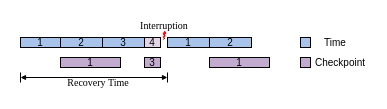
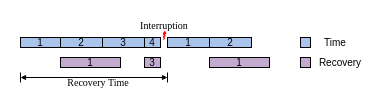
  <mxCell id="0" />
  <mxCell id="1" parent="0" />
  <mxCell id="2" value="&lt;p style=&quot;line-height: 100%; font-size: 10px;&quot;&gt;&lt;font style=&quot;font-size: 10px;&quot;&gt;1&lt;/font&gt;&lt;/p&gt;" style="whiteSpace=wrap;html=1;fillColor=#A9C4EB;fontSize=10;" vertex="1" parent="1"><mxGeometry x="20" y="37" width="40" height="10" as="geometry" /></mxCell>
  <mxCell id="3" value="&lt;p style=&quot;line-height: 100%; font-size: 10px;&quot;&gt;&lt;font style=&quot;font-size: 10px;&quot;&gt;2&lt;/font&gt;&lt;/p&gt;" style="whiteSpace=wrap;html=1;fillColor=#A9C4EB;fontSize=10;" vertex="1" parent="1"><mxGeometry x="60" y="37" width="42" height="10" as="geometry" /></mxCell>
  <mxCell id="4" value="&lt;p style=&quot;line-height: 100%; font-size: 10px;&quot;&gt;&lt;font style=&quot;font-size: 10px;&quot;&gt;3&lt;/font&gt;&lt;/p&gt;" style="whiteSpace=wrap;html=1;fillColor=#A9C4EB;fontSize=10;" vertex="1" parent="1"><mxGeometry x="102" y="37" width="42" height="10" as="geometry" /></mxCell>
  <mxCell id="5" value="1" style="whiteSpace=wrap;html=1;fillColor=#C3ABD0;fontSize=10;" vertex="1" parent="1"><mxGeometry x="60" y="57" width="60" height="10" as="geometry" /></mxCell>
  <mxCell id="6" value="" style="verticalLabelPosition=bottom;verticalAlign=top;html=1;shape=mxgraph.basic.flash;fillColor=#FF0000;strokeColor=none;" vertex="1" parent="1"><mxGeometry x="162" y="30" width="4" height="10" as="geometry" /></mxCell>
  <mxCell id="7" value="&lt;font style=&quot;font-size: 10px;&quot; face=&quot;Times New Roman&quot;&gt;Interruption&lt;/font&gt;" style="text;html=1;align=center;verticalAlign=middle;whiteSpace=wrap;rounded=0;" vertex="1" parent="1"><mxGeometry x="134" y="20" width="60" height="10" as="geometry" /></mxCell>
- <mxCell id="8" value="&lt;p style=&quot;line-height: 100%; font-size: 10px;&quot;&gt;&lt;font style=&quot;font-size: 10px;&quot;&gt;4&lt;/font&gt;&lt;/p&gt;" style="whiteSpace=wrap;html=1;fillColor=#e1d5e7;fontSize=10;" vertex="1" parent="1"><mxGeometry x="144" y="37" width="16" height="10" as="geometry" /></mxCell>
+ <mxCell id="8" value="&lt;p style=&quot;line-height: 100%; font-size: 10px;&quot;&gt;&lt;font style=&quot;font-size: 10px;&quot;&gt;4&lt;/font&gt;&lt;/p&gt;" style="whiteSpace=wrap;html=1;fillColor=#A9C4EB;fontSize=10;" vertex="1" parent="1"><mxGeometry x="144" y="37" width="16" height="10" as="geometry" /></mxCell>
  <mxCell id="9" value="&lt;p style=&quot;line-height: 100%;&quot;&gt;1&lt;/p&gt;" style="whiteSpace=wrap;html=1;fillColor=#A9C4EB;fontSize=10;verticalAlign=middle;" vertex="1" parent="1"><mxGeometry x="167" y="37" width="42" height="10" as="geometry" /></mxCell>
  <mxCell id="10" value="&lt;p style=&quot;line-height: 100%; font-size: 10px;&quot;&gt;2&lt;/p&gt;" style="whiteSpace=wrap;html=1;fillColor=#A9C4EB;fontSize=10;" vertex="1" parent="1"><mxGeometry x="209" y="37" width="42" height="10" as="geometry" /></mxCell>
  <mxCell id="11" value="3" style="whiteSpace=wrap;html=1;fillColor=#C3ABD0;fontSize=10;" vertex="1" parent="1"><mxGeometry x="144" y="57" width="16" height="10" as="geometry" /></mxCell>
  <mxCell id="12" value="1" style="whiteSpace=wrap;html=1;fillColor=#C3ABD0;fontSize=10;" vertex="1" parent="1"><mxGeometry x="209" y="57" width="60" height="10" as="geometry" /></mxCell>
  <mxCell id="13" value="" style="whiteSpace=wrap;html=1;aspect=fixed;fillColor=#A9C4EB;" vertex="1" parent="1"><mxGeometry x="300" y="37" width="10" height="10" as="geometry" /></mxCell>
  <mxCell id="14" value="&lt;font style=&quot;font-size: 10px;&quot;&gt;Time&lt;/font&gt;" style="text;html=1;align=center;verticalAlign=middle;whiteSpace=wrap;rounded=0;" vertex="1" parent="1"><mxGeometry x="310" y="37" width="50" height="10" as="geometry" /></mxCell>
  <mxCell id="15" value="" style="whiteSpace=wrap;html=1;aspect=fixed;fillColor=#C3ABD0;" vertex="1" parent="1"><mxGeometry x="300" y="57" width="10" height="10" as="geometry" /></mxCell>
- <mxCell id="16" value="&lt;font style=&quot;font-size: 10px;&quot;&gt;Checkpoint&lt;/font&gt;" style="text;html=1;align=center;verticalAlign=middle;whiteSpace=wrap;rounded=0;" vertex="1" parent="1"><mxGeometry x="315" y="57" width="50" height="10" as="geometry" /></mxCell>
+ <mxCell id="16" value="&lt;font style=&quot;font-size: 10px;&quot;&gt;Recovery&lt;/font&gt;" style="text;html=1;align=center;verticalAlign=middle;whiteSpace=wrap;rounded=0;" vertex="1" parent="1"><mxGeometry x="315" y="57" width="50" height="10" as="geometry" /></mxCell>
  <mxCell id="17" value="" style="endArrow=block;startArrow=block;html=1;rounded=0;endSize=3;startSize=3;startFill=1;endFill=1;" edge="1" parent="1"><mxGeometry width="50" height="50" relative="1" as="geometry"><mxPoint x="20" y="77" as="sourcePoint" /><mxPoint x="167" y="77" as="targetPoint" /></mxGeometry></mxCell>
  <mxCell id="18" value="" style="endArrow=none;html=1;rounded=0;" edge="1" parent="1"><mxGeometry width="50" height="50" relative="1" as="geometry"><mxPoint x="20" y="82" as="sourcePoint" /><mxPoint x="20" y="72" as="targetPoint" /><Array as="points" /></mxGeometry></mxCell>
  <mxCell id="19" value="" style="endArrow=none;html=1;rounded=0;" edge="1" parent="1"><mxGeometry width="50" height="50" relative="1" as="geometry"><mxPoint x="167" y="82" as="sourcePoint" /><mxPoint x="167" y="72" as="targetPoint" /><Array as="points" /></mxGeometry></mxCell>
  <mxCell id="20" value="&lt;font style=&quot;font-size: 10px;&quot; face=&quot;Times New Roman&quot;&gt;Recovery Time&lt;/font&gt;" style="text;html=1;align=center;verticalAlign=middle;whiteSpace=wrap;rounded=0;" vertex="1" parent="1"><mxGeometry x="61" y="77" width="74" height="10" as="geometry" /></mxCell>
